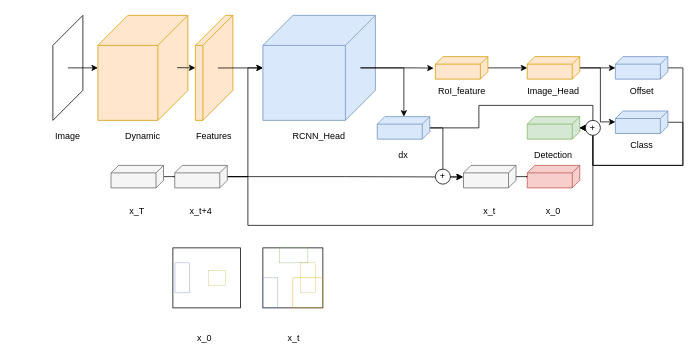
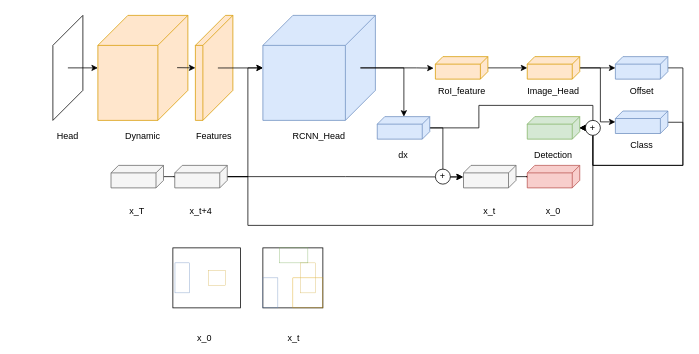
  <mxCell id="0" />
  <mxCell id="1" parent="0" />
- <mxCell id="2" value="Image" style="text;html=1;strokeColor=none;fillColor=none;align=center;verticalAlign=middle;whiteSpace=wrap;rounded=0;" parent="1" vertex="1"><mxGeometry x="69.91" y="180" width="40" as="geometry" /></mxCell>
+ <mxCell id="2" value="Head" style="text;html=1;strokeColor=none;fillColor=none;align=center;verticalAlign=middle;whiteSpace=wrap;rounded=0;" parent="1" vertex="1"><mxGeometry x="69.91" y="180" width="40" as="geometry" /></mxCell>
  <mxCell id="3" value="Dynamic" style="text;html=1;strokeColor=none;fillColor=none;align=center;verticalAlign=middle;whiteSpace=wrap;rounded=0;" parent="1" vertex="1"><mxGeometry x="170" y="180" width="40" as="geometry" /></mxCell>
  <mxCell id="4" value="" style="shape=cube;whiteSpace=wrap;html=1;boundedLbl=1;backgroundOutline=1;darkOpacity=0;darkOpacity2=0;size=40;flipH=1;fillColor=#ffe6cc;strokeColor=#d79b00;" parent="1" vertex="1"><mxGeometry x="130" y="20" width="120" height="140" as="geometry" /></mxCell>
  <mxCell id="5" value="" style="shape=parallelogram;perimeter=parallelogramPerimeter;whiteSpace=wrap;html=1;fixedSize=1;rotation=-90;size=40;flipH=1;fillStyle=solid;" parent="1" vertex="1"><mxGeometry x="20" y="70" width="140" height="40" as="geometry" /></mxCell>
  <mxCell id="6" value="" style="shape=cube;whiteSpace=wrap;html=1;boundedLbl=1;backgroundOutline=1;darkOpacity=0;darkOpacity2=0;size=40;flipH=1;fillColor=#ffe6cc;strokeColor=#d79b00;" parent="1" vertex="1"><mxGeometry x="260" y="20" width="50" height="140" as="geometry" /></mxCell>
  <mxCell id="7" value="Features" style="text;html=1;strokeColor=none;fillColor=none;align=center;verticalAlign=middle;whiteSpace=wrap;rounded=0;" parent="1" vertex="1"><mxGeometry x="265" y="180" width="40" as="geometry" /></mxCell>
  <mxCell id="8" value="x_t+4" style="text;html=1;strokeColor=none;fillColor=none;align=center;verticalAlign=middle;whiteSpace=wrap;rounded=0;" parent="1" vertex="1"><mxGeometry x="225" y="280" width="85" as="geometry" /></mxCell>
  <mxCell id="9" value="" style="endArrow=classic;html=1;rounded=0;exitX=0.5;exitY=0.5;exitDx=0;exitDy=0;exitPerimeter=0;" parent="1" source="5" edge="1"><mxGeometry width="50" height="50" relative="1" as="geometry"><mxPoint x="250" y="230" as="sourcePoint" /><mxPoint x="130" y="90" as="targetPoint" /></mxGeometry></mxCell>
  <mxCell id="10" value="" style="endArrow=classic;html=1;rounded=0;exitX=0.5;exitY=0.5;exitDx=0;exitDy=0;exitPerimeter=0;" parent="1" edge="1"><mxGeometry width="50" height="50" relative="1" as="geometry"><mxPoint x="235.63" y="89.71" as="sourcePoint" /><mxPoint x="260" y="90" as="targetPoint" /></mxGeometry></mxCell>
  <mxCell id="11" style="edgeStyle=orthogonalEdgeStyle;rounded=0;orthogonalLoop=1;jettySize=auto;html=1;" edge="1" parent="1" source="12"><mxGeometry relative="1" as="geometry"><mxPoint x="230" y="235" as="targetPoint" /></mxGeometry></mxCell>
  <mxCell id="12" value="" style="shape=cube;whiteSpace=wrap;html=1;boundedLbl=1;backgroundOutline=1;darkOpacity=0;darkOpacity2=0;size=10;flipH=1;fillColor=#f5f5f5;strokeColor=#666666;fontColor=#333333;" parent="1" vertex="1"><mxGeometry x="147.5" y="220" width="70" height="30" as="geometry" /></mxCell>
  <mxCell id="13" value="x_T" style="text;html=1;strokeColor=none;fillColor=none;align=center;verticalAlign=middle;whiteSpace=wrap;rounded=0;" parent="1" vertex="1"><mxGeometry x="140" y="280" width="85" as="geometry" /></mxCell>
  <mxCell id="14" value="x_0" style="text;html=1;strokeColor=none;fillColor=none;align=center;verticalAlign=middle;whiteSpace=wrap;rounded=0;" parent="1" vertex="1"><mxGeometry x="230" y="450" width="85" as="geometry" /></mxCell>
  <mxCell id="15" value="x_t" style="text;html=1;strokeColor=none;fillColor=none;align=center;verticalAlign=middle;whiteSpace=wrap;rounded=0;" vertex="1" parent="1"><mxGeometry x="349.37" y="450" width="85" as="geometry" /></mxCell>
  <mxCell id="16" value="" style="shape=cube;whiteSpace=wrap;html=1;boundedLbl=1;backgroundOutline=1;darkOpacity=0;darkOpacity2=0;size=40;flipH=1;fillColor=#dae8fc;strokeColor=#6c8ebf;" vertex="1" parent="1"><mxGeometry x="350" y="20" width="150" height="140" as="geometry" /></mxCell>
  <mxCell id="17" value="RCNN_Head" style="text;html=1;strokeColor=none;fillColor=none;align=center;verticalAlign=middle;whiteSpace=wrap;rounded=0;" vertex="1" parent="1"><mxGeometry x="405" y="180" width="40" as="geometry" /></mxCell>
  <mxCell id="18" value="" style="group" vertex="1" connectable="0" parent="1"><mxGeometry x="350" y="330" width="80" height="80" as="geometry" /></mxCell>
  <mxCell id="19" value="" style="rounded=0;whiteSpace=wrap;html=1;" vertex="1" parent="18"><mxGeometry width="80" height="80" as="geometry" /></mxCell>
  <mxCell id="20" value="" style="rounded=0;whiteSpace=wrap;html=1;strokeWidth=0.5;fillColor=none;strokeColor=#6c8ebf;" vertex="1" parent="18"><mxGeometry y="40" width="20" height="40" as="geometry" /></mxCell>
  <mxCell id="21" value="" style="rounded=0;whiteSpace=wrap;html=1;strokeWidth=0.5;fillColor=none;strokeColor=#d79b00;" vertex="1" parent="18"><mxGeometry x="40" y="40" width="40" height="40" as="geometry" /></mxCell>
  <mxCell id="22" value="" style="rounded=0;whiteSpace=wrap;html=1;strokeWidth=0.5;fillColor=none;strokeColor=#d6b656;" vertex="1" parent="18"><mxGeometry x="50" y="20" width="20" height="40" as="geometry" /></mxCell>
  <mxCell id="23" value="" style="rounded=0;whiteSpace=wrap;html=1;strokeWidth=0.5;fillColor=none;strokeColor=#82b366;" vertex="1" parent="18"><mxGeometry x="22.5" width="37.5" height="20" as="geometry" /></mxCell>
  <mxCell id="24" value="" style="group" vertex="1" connectable="0" parent="1"><mxGeometry x="230" y="330" width="90" height="80" as="geometry" /></mxCell>
  <mxCell id="25" value="" style="rounded=0;whiteSpace=wrap;html=1;" vertex="1" parent="24"><mxGeometry width="90" height="80" as="geometry" /></mxCell>
  <mxCell id="26" value="" style="rounded=0;whiteSpace=wrap;html=1;strokeWidth=0.5;fillColor=none;strokeColor=#6c8ebf;" vertex="1" parent="24"><mxGeometry x="2.812" y="20" width="19.688" height="40" as="geometry" /></mxCell>
  <mxCell id="27" value="" style="rounded=0;whiteSpace=wrap;html=1;strokeWidth=0.5;fillColor=none;strokeColor=#d6b656;" vertex="1" parent="24"><mxGeometry x="47.807" y="30" width="22.5" height="20" as="geometry" /></mxCell>
  <mxCell id="28" style="edgeStyle=orthogonalEdgeStyle;rounded=0;orthogonalLoop=1;jettySize=auto;html=1;entryX=1;entryY=0.5;entryDx=0;entryDy=0;entryPerimeter=0;" edge="1" parent="1" source="31" target="16"><mxGeometry relative="1" as="geometry"><Array as="points"><mxPoint x="330" y="235" /><mxPoint x="330" y="90" /></Array></mxGeometry></mxCell>
  <mxCell id="29" style="edgeStyle=orthogonalEdgeStyle;rounded=0;orthogonalLoop=1;jettySize=auto;html=1;entryX=1.003;entryY=0.517;entryDx=0;entryDy=0;entryPerimeter=0;" edge="1" parent="1" source="31" target="34"><mxGeometry relative="1" as="geometry" /></mxCell>
  <mxCell id="30" style="edgeStyle=orthogonalEdgeStyle;rounded=0;orthogonalLoop=1;jettySize=auto;html=1;" edge="1" parent="1" source="31" target="38"><mxGeometry relative="1" as="geometry"><Array as="points"><mxPoint x="330" y="235" /><mxPoint x="330" y="300" /><mxPoint x="790" y="300" /><mxPoint x="790" y="170" /></Array></mxGeometry></mxCell>
  <mxCell id="31" value="" style="shape=cube;whiteSpace=wrap;html=1;boundedLbl=1;backgroundOutline=1;darkOpacity=0;darkOpacity2=0;size=10;flipH=1;fillColor=#f5f5f5;strokeColor=#666666;fontColor=#333333;" vertex="1" parent="1"><mxGeometry x="232.5" y="220" width="70" height="30" as="geometry" /></mxCell>
  <mxCell id="32" value="x_0" style="text;html=1;strokeColor=none;fillColor=none;align=center;verticalAlign=middle;whiteSpace=wrap;rounded=0;" vertex="1" parent="1"><mxGeometry x="695" y="280" width="85" as="geometry" /></mxCell>
  <mxCell id="33" style="edgeStyle=orthogonalEdgeStyle;rounded=0;orthogonalLoop=1;jettySize=auto;html=1;" edge="1" parent="1" source="34"><mxGeometry relative="1" as="geometry"><mxPoint x="700" y="235" as="targetPoint" /></mxGeometry></mxCell>
  <mxCell id="34" value="" style="shape=cube;whiteSpace=wrap;html=1;boundedLbl=1;backgroundOutline=1;darkOpacity=0;darkOpacity2=0;size=10;flipH=1;fillColor=#f5f5f5;strokeColor=#666666;fontColor=#333333;" vertex="1" parent="1"><mxGeometry x="617.5" y="220" width="70" height="30" as="geometry" /></mxCell>
  <mxCell id="35" value="x_t" style="text;html=1;strokeColor=none;fillColor=none;align=center;verticalAlign=middle;whiteSpace=wrap;rounded=0;" vertex="1" parent="1"><mxGeometry x="610" y="280" width="85" as="geometry" /></mxCell>
  <mxCell id="36" value="" style="shape=cube;whiteSpace=wrap;html=1;boundedLbl=1;backgroundOutline=1;darkOpacity=0;darkOpacity2=0;size=10;flipH=1;fillColor=#f8cecc;strokeColor=#b85450;" vertex="1" parent="1"><mxGeometry x="702.5" y="220" width="70" height="30" as="geometry" /></mxCell>
  <mxCell id="37" style="edgeStyle=orthogonalEdgeStyle;rounded=0;orthogonalLoop=1;jettySize=auto;html=1;exitX=0.4;exitY=0.501;exitDx=0;exitDy=0;exitPerimeter=0;" edge="1" parent="1" source="6"><mxGeometry relative="1" as="geometry"><mxPoint x="350" y="90" as="targetPoint" /></mxGeometry></mxCell>
  <mxCell id="38" value="" style="shape=cube;whiteSpace=wrap;html=1;boundedLbl=1;backgroundOutline=1;darkOpacity=0;darkOpacity2=0;size=10;flipH=1;fillColor=#d5e8d4;strokeColor=#82b366;" vertex="1" parent="1"><mxGeometry x="702.5" y="155" width="70" height="30" as="geometry" /></mxCell>
  <mxCell id="39" style="edgeStyle=orthogonalEdgeStyle;rounded=0;orthogonalLoop=1;jettySize=auto;html=1;" edge="1" parent="1" source="40" target="54"><mxGeometry relative="1" as="geometry"><mxPoint x="657.5" y="90" as="sourcePoint" /></mxGeometry></mxCell>
  <mxCell id="40" value="" style="shape=cube;whiteSpace=wrap;html=1;boundedLbl=1;backgroundOutline=1;darkOpacity=0;darkOpacity2=0;size=10;flipH=1;fillColor=#ffe6cc;strokeColor=#d79b00;" vertex="1" parent="1"><mxGeometry x="580" y="75" width="70" height="30" as="geometry" /></mxCell>
  <mxCell id="41" style="edgeStyle=orthogonalEdgeStyle;rounded=0;orthogonalLoop=1;jettySize=auto;html=1;" edge="1" parent="1" source="42" target="38"><mxGeometry relative="1" as="geometry"><Array as="points"><mxPoint x="910" y="90" /><mxPoint x="910" y="220" /><mxPoint x="790" y="220" /><mxPoint x="790" y="170" /></Array></mxGeometry></mxCell>
  <mxCell id="42" value="" style="shape=cube;whiteSpace=wrap;html=1;boundedLbl=1;backgroundOutline=1;darkOpacity=0;darkOpacity2=0;size=10;flipH=1;fillColor=#dae8fc;strokeColor=#6c8ebf;" vertex="1" parent="1"><mxGeometry x="820" y="75" width="70" height="30" as="geometry" /></mxCell>
  <mxCell id="43" value="Detection" style="text;html=1;strokeColor=none;fillColor=none;align=center;verticalAlign=middle;whiteSpace=wrap;rounded=0;" vertex="1" parent="1"><mxGeometry x="695" y="205" width="85" as="geometry" /></mxCell>
  <mxCell id="44" style="edgeStyle=orthogonalEdgeStyle;rounded=0;orthogonalLoop=1;jettySize=auto;html=1;entryX=1.017;entryY=0.511;entryDx=0;entryDy=0;entryPerimeter=0;" edge="1" parent="1" source="46" target="34"><mxGeometry relative="1" as="geometry"><Array as="points"><mxPoint x="590" y="170" /><mxPoint x="590" y="235" /></Array></mxGeometry></mxCell>
  <mxCell id="45" style="edgeStyle=orthogonalEdgeStyle;rounded=0;orthogonalLoop=1;jettySize=auto;html=1;" edge="1" parent="1" source="46" target="38"><mxGeometry relative="1" as="geometry"><Array as="points"><mxPoint x="638" y="170" /><mxPoint x="638" y="140" /><mxPoint x="790" y="140" /><mxPoint x="790" y="170" /></Array></mxGeometry></mxCell>
  <mxCell id="46" value="" style="shape=cube;whiteSpace=wrap;html=1;boundedLbl=1;backgroundOutline=1;darkOpacity=0;darkOpacity2=0;size=10;flipH=1;fillColor=#dae8fc;strokeColor=#6c8ebf;" vertex="1" parent="1"><mxGeometry x="502.5" y="155" width="70" height="30" as="geometry" /></mxCell>
  <mxCell id="47" value="dx" style="text;html=1;strokeColor=none;fillColor=none;align=center;verticalAlign=middle;whiteSpace=wrap;rounded=0;" vertex="1" parent="1"><mxGeometry x="495" y="205" width="85" as="geometry" /></mxCell>
  <mxCell id="48" value="+" style="ellipse;whiteSpace=wrap;html=1;aspect=fixed;" vertex="1" parent="1"><mxGeometry x="580" y="225" width="20" height="20" as="geometry" /></mxCell>
  <mxCell id="49" style="edgeStyle=orthogonalEdgeStyle;rounded=0;orthogonalLoop=1;jettySize=auto;html=1;exitX=0.133;exitY=0.5;exitDx=0;exitDy=0;exitPerimeter=0;" edge="1" parent="1" source="16" target="46"><mxGeometry relative="1" as="geometry"><mxPoint x="560" y="140" as="targetPoint" /><Array as="points"><mxPoint x="538" y="90" /></Array></mxGeometry></mxCell>
  <mxCell id="50" style="edgeStyle=orthogonalEdgeStyle;rounded=0;orthogonalLoop=1;jettySize=auto;html=1;exitX=0.133;exitY=0.5;exitDx=0;exitDy=0;exitPerimeter=0;entryX=1.033;entryY=0.513;entryDx=0;entryDy=0;entryPerimeter=0;" edge="1" parent="1" source="16" target="40"><mxGeometry relative="1" as="geometry"><mxPoint x="555" y="90" as="targetPoint" /><Array as="points"><mxPoint x="555" y="90" /></Array></mxGeometry></mxCell>
  <mxCell id="51" value="RoI_feature" style="text;html=1;strokeColor=none;fillColor=none;align=center;verticalAlign=middle;whiteSpace=wrap;rounded=0;" vertex="1" parent="1"><mxGeometry x="572.5" y="120" width="85" as="geometry" /></mxCell>
  <mxCell id="52" style="edgeStyle=orthogonalEdgeStyle;rounded=0;orthogonalLoop=1;jettySize=auto;html=1;" edge="1" parent="1" source="54" target="42"><mxGeometry relative="1" as="geometry" /></mxCell>
  <mxCell id="53" style="edgeStyle=orthogonalEdgeStyle;rounded=0;orthogonalLoop=1;jettySize=auto;html=1;" edge="1" parent="1" source="54" target="58"><mxGeometry relative="1" as="geometry"><Array as="points"><mxPoint x="800" y="90" /><mxPoint x="800" y="162" /></Array></mxGeometry></mxCell>
  <mxCell id="54" value="" style="shape=cube;whiteSpace=wrap;html=1;boundedLbl=1;backgroundOutline=1;darkOpacity=0;darkOpacity2=0;size=10;flipH=1;fillColor=#ffe6cc;strokeColor=#d79b00;" vertex="1" parent="1"><mxGeometry x="702.5" y="75" width="70" height="30" as="geometry" /></mxCell>
  <mxCell id="55" value="Image_Head" style="text;html=1;strokeColor=none;fillColor=none;align=center;verticalAlign=middle;whiteSpace=wrap;rounded=0;" vertex="1" parent="1"><mxGeometry x="695" y="120" width="85" as="geometry" /></mxCell>
  <mxCell id="56" value="Offset" style="text;html=1;strokeColor=none;fillColor=none;align=center;verticalAlign=middle;whiteSpace=wrap;rounded=0;" vertex="1" parent="1"><mxGeometry x="812.5" y="120" width="85" as="geometry" /></mxCell>
  <mxCell id="57" style="edgeStyle=orthogonalEdgeStyle;rounded=0;orthogonalLoop=1;jettySize=auto;html=1;" edge="1" parent="1" source="58" target="38"><mxGeometry relative="1" as="geometry"><Array as="points"><mxPoint x="910" y="162" /><mxPoint x="910" y="220" /><mxPoint x="790" y="220" /><mxPoint x="790" y="170" /></Array></mxGeometry></mxCell>
  <mxCell id="58" value="" style="shape=cube;whiteSpace=wrap;html=1;boundedLbl=1;backgroundOutline=1;darkOpacity=0;darkOpacity2=0;size=10;flipH=1;fillColor=#dae8fc;strokeColor=#6c8ebf;" vertex="1" parent="1"><mxGeometry x="820" y="147.5" width="70" height="30" as="geometry" /></mxCell>
  <mxCell id="59" value="Class" style="text;html=1;strokeColor=none;fillColor=none;align=center;verticalAlign=middle;whiteSpace=wrap;rounded=0;" vertex="1" parent="1"><mxGeometry x="812.5" y="192.5" width="85" as="geometry" /></mxCell>
  <mxCell id="60" value="+" style="ellipse;whiteSpace=wrap;html=1;aspect=fixed;" vertex="1" parent="1"><mxGeometry x="780" y="160" width="20" height="20" as="geometry" /></mxCell>
